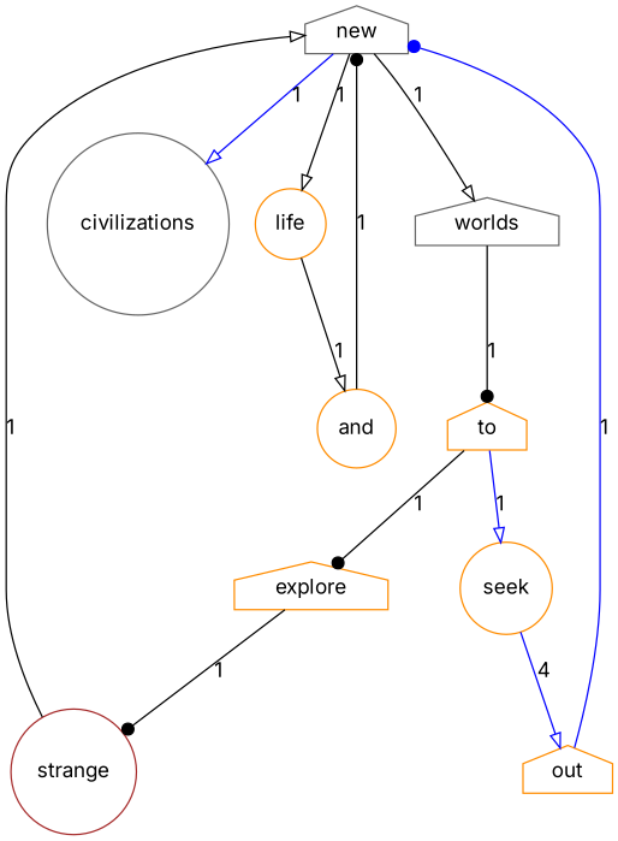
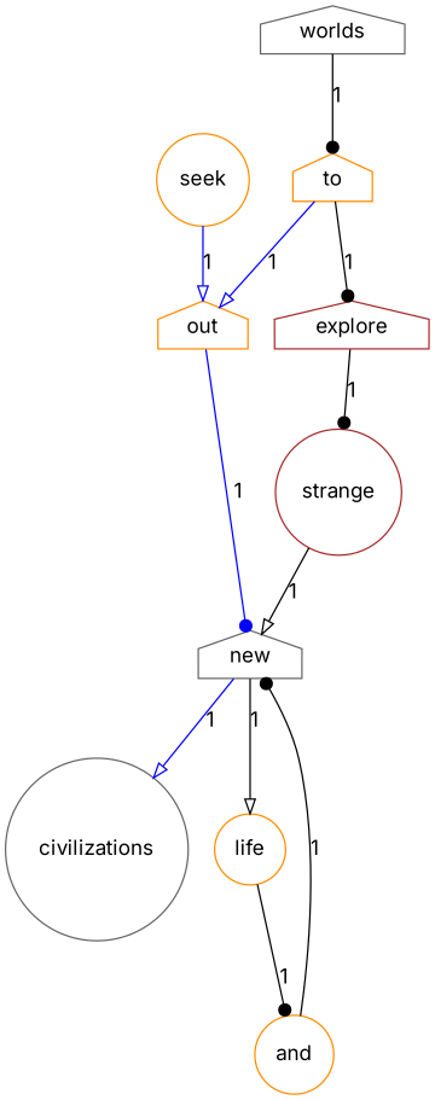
  digraph {
    fontname=Inter
    node [color=darkorange fontname=Inter shape=house]
    edge [arrowhead=onormal fontname=Inter]
    new [color=gray40]
    worlds [color=gray40]
    civilizations [color=gray40 shape=circle]
    life [shape=circle]
    to
    and [shape=circle]
-   explore
+   explore [color=brown]
    seek [shape=circle]
    strange [color=brown shape=circle]
    out
-   new -> worlds [label=1]
    new -> civilizations [color=blue label=1]
    new -> life [label=1]
    worlds -> to [arrowhead=dot label=1]
-   life -> and [label=1]
+   life -> and [arrowhead=dot label=1]
    to -> explore [arrowhead=dot label=1]
-   to -> seek [color=blue label=1]
+   to -> out [color=blue label=1]
    and -> new [arrowhead=dot label=1]
    explore -> strange [arrowhead=dot label=1]
-   seek -> out [color=blue label=4]
+   seek -> out [color=blue label=1]
    strange -> new [label=1]
    out -> new [arrowhead=dot color=blue label=1]
  }
